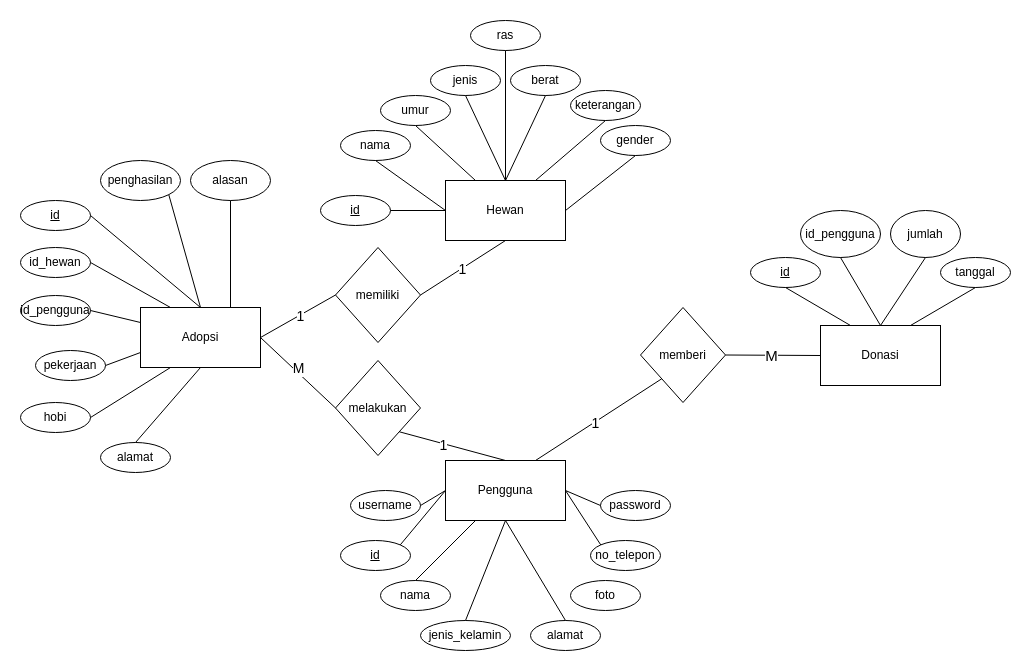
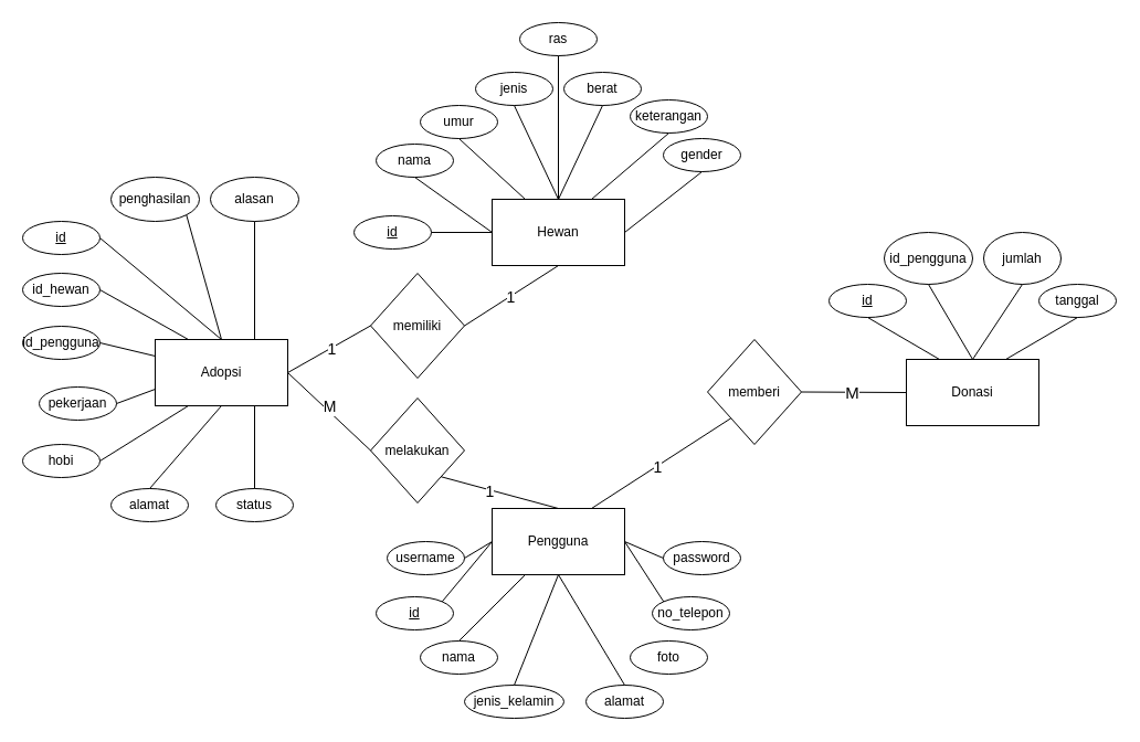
  <mxCell id="0" />
  <mxCell id="1" parent="0" />
  <mxCell id="2" value="Hewan" style="rounded=0;whiteSpace=wrap;html=1;" vertex="1" parent="1"><mxGeometry x="445" y="180" width="120" height="60" as="geometry" /></mxCell>
  <mxCell id="3" value="Pengguna" style="rounded=0;whiteSpace=wrap;html=1;" vertex="1" parent="1"><mxGeometry x="445" y="460" width="120" height="60" as="geometry" /></mxCell>
  <mxCell id="4" value="nama" style="ellipse;whiteSpace=wrap;html=1;" vertex="1" parent="1"><mxGeometry x="340" y="130" width="70" height="30" as="geometry" /></mxCell>
  <mxCell id="5" value="ras" style="ellipse;whiteSpace=wrap;html=1;" vertex="1" parent="1"><mxGeometry x="470" y="20" width="70" height="30" as="geometry" /></mxCell>
  <mxCell id="6" value="jenis" style="ellipse;whiteSpace=wrap;html=1;" vertex="1" parent="1"><mxGeometry x="430" y="65" width="70" height="30" as="geometry" /></mxCell>
  <mxCell id="7" value="umur" style="ellipse;whiteSpace=wrap;html=1;" vertex="1" parent="1"><mxGeometry x="380" y="95" width="70" height="30" as="geometry" /></mxCell>
  <mxCell id="8" value="gender" style="ellipse;whiteSpace=wrap;html=1;" vertex="1" parent="1"><mxGeometry x="600" y="125" width="70" height="30" as="geometry" /></mxCell>
  <mxCell id="9" value="berat" style="ellipse;whiteSpace=wrap;html=1;" vertex="1" parent="1"><mxGeometry x="510" y="65" width="70" height="30" as="geometry" /></mxCell>
  <mxCell id="10" value="keterangan" style="ellipse;whiteSpace=wrap;html=1;" vertex="1" parent="1"><mxGeometry x="570" y="90" width="70" height="30" as="geometry" /></mxCell>
  <mxCell id="11" value="" style="endArrow=none;html=1;rounded=0;entryX=0.5;entryY=1;entryDx=0;entryDy=0;exitX=0;exitY=0.5;exitDx=0;exitDy=0;" edge="1" parent="1" source="2" target="4"><mxGeometry width="50" height="50" relative="1" as="geometry"><mxPoint x="360" y="220" as="sourcePoint" /><mxPoint x="410" y="170" as="targetPoint" /></mxGeometry></mxCell>
  <mxCell id="12" value="" style="endArrow=none;html=1;rounded=0;entryX=0.5;entryY=1;entryDx=0;entryDy=0;exitX=0.25;exitY=0;exitDx=0;exitDy=0;" edge="1" parent="1" source="2" target="7"><mxGeometry width="50" height="50" relative="1" as="geometry"><mxPoint x="450" y="160" as="sourcePoint" /><mxPoint x="500" y="110" as="targetPoint" /></mxGeometry></mxCell>
  <mxCell id="13" value="" style="endArrow=none;html=1;rounded=0;entryX=0.5;entryY=1;entryDx=0;entryDy=0;exitX=0.5;exitY=0;exitDx=0;exitDy=0;" edge="1" parent="1" source="2" target="6"><mxGeometry width="50" height="50" relative="1" as="geometry"><mxPoint x="485" y="190" as="sourcePoint" /><mxPoint x="425" y="135" as="targetPoint" /></mxGeometry></mxCell>
  <mxCell id="14" value="" style="endArrow=none;html=1;rounded=0;entryX=0.5;entryY=1;entryDx=0;entryDy=0;exitX=0.5;exitY=0;exitDx=0;exitDy=0;" edge="1" parent="1" source="2" target="5"><mxGeometry width="50" height="50" relative="1" as="geometry"><mxPoint x="515" y="190" as="sourcePoint" /><mxPoint x="475" y="105" as="targetPoint" /></mxGeometry></mxCell>
  <mxCell id="15" value="" style="endArrow=none;html=1;rounded=0;entryX=0.5;entryY=1;entryDx=0;entryDy=0;exitX=0.5;exitY=0;exitDx=0;exitDy=0;" edge="1" parent="1" source="2" target="9"><mxGeometry width="50" height="50" relative="1" as="geometry"><mxPoint x="515" y="190" as="sourcePoint" /><mxPoint x="515" y="60" as="targetPoint" /></mxGeometry></mxCell>
  <mxCell id="16" value="" style="endArrow=none;html=1;rounded=0;entryX=0.5;entryY=1;entryDx=0;entryDy=0;exitX=0.75;exitY=0;exitDx=0;exitDy=0;" edge="1" parent="1" source="2" target="10"><mxGeometry width="50" height="50" relative="1" as="geometry"><mxPoint x="515" y="190" as="sourcePoint" /><mxPoint x="555" y="105" as="targetPoint" /></mxGeometry></mxCell>
  <mxCell id="17" value="" style="endArrow=none;html=1;rounded=0;entryX=0.5;entryY=1;entryDx=0;entryDy=0;exitX=1;exitY=0.5;exitDx=0;exitDy=0;" edge="1" parent="1" source="2" target="8"><mxGeometry width="50" height="50" relative="1" as="geometry"><mxPoint x="545" y="190" as="sourcePoint" /><mxPoint x="615" y="130" as="targetPoint" /></mxGeometry></mxCell>
  <mxCell id="18" value="&lt;u&gt;id&lt;/u&gt;" style="ellipse;whiteSpace=wrap;html=1;" vertex="1" parent="1"><mxGeometry x="320" y="195" width="70" height="30" as="geometry" /></mxCell>
  <mxCell id="19" value="" style="endArrow=none;html=1;rounded=0;entryX=0;entryY=0.5;entryDx=0;entryDy=0;exitX=1;exitY=0.5;exitDx=0;exitDy=0;" edge="1" parent="1" source="18" target="2"><mxGeometry width="50" height="50" relative="1" as="geometry"><mxPoint x="340" y="270" as="sourcePoint" /><mxPoint x="390" y="220" as="targetPoint" /></mxGeometry></mxCell>
  <mxCell id="20" value="&lt;u&gt;id&lt;/u&gt;" style="ellipse;whiteSpace=wrap;html=1;" vertex="1" parent="1"><mxGeometry x="340" y="540" width="70" height="30" as="geometry" /></mxCell>
  <mxCell id="21" value="nama" style="ellipse;whiteSpace=wrap;html=1;" vertex="1" parent="1"><mxGeometry x="380" y="580" width="70" height="30" as="geometry" /></mxCell>
  <mxCell id="22" value="jenis_kelamin" style="ellipse;whiteSpace=wrap;html=1;" vertex="1" parent="1"><mxGeometry x="420" y="620" width="90" height="30" as="geometry" /></mxCell>
  <mxCell id="23" value="alamat" style="ellipse;whiteSpace=wrap;html=1;" vertex="1" parent="1"><mxGeometry x="530" y="620" width="70" height="30" as="geometry" /></mxCell>
  <mxCell id="24" value="no_telepon" style="ellipse;whiteSpace=wrap;html=1;" vertex="1" parent="1"><mxGeometry x="590" y="540" width="70" height="30" as="geometry" /></mxCell>
  <mxCell id="25" value="foto" style="ellipse;whiteSpace=wrap;html=1;" vertex="1" parent="1"><mxGeometry x="570" y="580" width="70" height="30" as="geometry" /></mxCell>
  <mxCell id="26" value="username" style="ellipse;whiteSpace=wrap;html=1;" vertex="1" parent="1"><mxGeometry x="350" y="490" width="70" height="30" as="geometry" /></mxCell>
  <mxCell id="27" value="password" style="ellipse;whiteSpace=wrap;html=1;" vertex="1" parent="1"><mxGeometry x="600" y="490" width="70" height="30" as="geometry" /></mxCell>
  <mxCell id="28" value="" style="endArrow=none;html=1;rounded=0;entryX=0;entryY=0.5;entryDx=0;entryDy=0;exitX=1;exitY=0.5;exitDx=0;exitDy=0;" edge="1" parent="1" source="26" target="3"><mxGeometry width="50" height="50" relative="1" as="geometry"><mxPoint x="310" y="480" as="sourcePoint" /><mxPoint x="360" y="430" as="targetPoint" /></mxGeometry></mxCell>
  <mxCell id="29" value="" style="endArrow=none;html=1;rounded=0;entryX=1;entryY=0.5;entryDx=0;entryDy=0;exitX=0;exitY=0.5;exitDx=0;exitDy=0;" edge="1" parent="1" source="27" target="3"><mxGeometry width="50" height="50" relative="1" as="geometry"><mxPoint x="430" y="515" as="sourcePoint" /><mxPoint x="455" y="500" as="targetPoint" /></mxGeometry></mxCell>
  <mxCell id="30" value="" style="endArrow=none;html=1;rounded=0;entryX=1;entryY=0.5;entryDx=0;entryDy=0;exitX=0;exitY=0;exitDx=0;exitDy=0;" edge="1" parent="1" source="24" target="3"><mxGeometry width="50" height="50" relative="1" as="geometry"><mxPoint x="610" y="515" as="sourcePoint" /><mxPoint x="575" y="500" as="targetPoint" /></mxGeometry></mxCell>
  <mxCell id="31" value="" style="endArrow=none;html=1;rounded=0;entryX=0;entryY=0.5;entryDx=0;entryDy=0;exitX=1;exitY=0;exitDx=0;exitDy=0;" edge="1" parent="1" source="20" target="3"><mxGeometry width="50" height="50" relative="1" as="geometry"><mxPoint x="610" y="554" as="sourcePoint" /><mxPoint x="575" y="500" as="targetPoint" /></mxGeometry></mxCell>
  <mxCell id="32" value="" style="endArrow=none;html=1;rounded=0;entryX=0.25;entryY=1;entryDx=0;entryDy=0;exitX=0.5;exitY=0;exitDx=0;exitDy=0;" edge="1" parent="1" source="21" target="3"><mxGeometry width="50" height="50" relative="1" as="geometry"><mxPoint x="410" y="554" as="sourcePoint" /><mxPoint x="455" y="500" as="targetPoint" /></mxGeometry></mxCell>
  <mxCell id="33" value="" style="endArrow=none;html=1;rounded=0;entryX=0.5;entryY=1;entryDx=0;entryDy=0;exitX=0.5;exitY=0;exitDx=0;exitDy=0;" edge="1" parent="1" source="22" target="3"><mxGeometry width="50" height="50" relative="1" as="geometry"><mxPoint x="615" y="590" as="sourcePoint" /><mxPoint x="545" y="530" as="targetPoint" /></mxGeometry></mxCell>
  <mxCell id="34" value="" style="endArrow=none;html=1;rounded=0;entryX=0.5;entryY=1;entryDx=0;entryDy=0;exitX=0.5;exitY=0;exitDx=0;exitDy=0;" edge="1" parent="1" source="23" target="3"><mxGeometry width="50" height="50" relative="1" as="geometry"><mxPoint x="475" y="630" as="sourcePoint" /><mxPoint x="515" y="530" as="targetPoint" /></mxGeometry></mxCell>
  <mxCell id="35" value="memiliki" style="rhombus;whiteSpace=wrap;html=1;" vertex="1" parent="1"><mxGeometry x="335" y="247" width="85" height="95" as="geometry" /></mxCell>
  <mxCell id="36" value="Donasi" style="rounded=0;whiteSpace=wrap;html=1;" vertex="1" parent="1"><mxGeometry x="820" y="325" width="120" height="60" as="geometry" /></mxCell>
  <mxCell id="37" value="Adopsi" style="rounded=0;whiteSpace=wrap;html=1;" vertex="1" parent="1"><mxGeometry x="140" y="307" width="120" height="60" as="geometry" /></mxCell>
  <mxCell id="38" value="&lt;u&gt;id&lt;/u&gt;" style="ellipse;whiteSpace=wrap;html=1;" vertex="1" parent="1"><mxGeometry x="750" y="257" width="70" height="30" as="geometry" /></mxCell>
  <mxCell id="39" value="id_pengguna" style="ellipse;whiteSpace=wrap;html=1;" vertex="1" parent="1"><mxGeometry x="800" y="210" width="80" height="47" as="geometry" /></mxCell>
  <mxCell id="40" value="jumlah" style="ellipse;whiteSpace=wrap;html=1;" vertex="1" parent="1"><mxGeometry x="890" y="210" width="70" height="47" as="geometry" /></mxCell>
  <mxCell id="41" value="tanggal" style="ellipse;whiteSpace=wrap;html=1;" vertex="1" parent="1"><mxGeometry x="940" y="257" width="70" height="30" as="geometry" /></mxCell>
  <mxCell id="42" value="" style="endArrow=none;html=1;rounded=0;entryX=0.5;entryY=1;entryDx=0;entryDy=0;exitX=0.25;exitY=0;exitDx=0;exitDy=0;" edge="1" parent="1" source="36" target="38"><mxGeometry width="50" height="50" relative="1" as="geometry"><mxPoint x="750" y="367" as="sourcePoint" /><mxPoint x="800" y="317" as="targetPoint" /></mxGeometry></mxCell>
  <mxCell id="43" value="" style="endArrow=none;html=1;rounded=0;entryX=0.5;entryY=1;entryDx=0;entryDy=0;exitX=0.5;exitY=0;exitDx=0;exitDy=0;" edge="1" parent="1" source="36" target="39"><mxGeometry width="50" height="50" relative="1" as="geometry"><mxPoint x="860" y="335" as="sourcePoint" /><mxPoint x="795" y="297" as="targetPoint" /></mxGeometry></mxCell>
  <mxCell id="44" value="" style="endArrow=none;html=1;rounded=0;entryX=0.5;entryY=1;entryDx=0;entryDy=0;exitX=0.5;exitY=0;exitDx=0;exitDy=0;" edge="1" parent="1" source="36" target="40"><mxGeometry width="50" height="50" relative="1" as="geometry"><mxPoint x="890" y="335" as="sourcePoint" /><mxPoint x="855" y="267" as="targetPoint" /></mxGeometry></mxCell>
  <mxCell id="45" value="" style="endArrow=none;html=1;rounded=0;entryX=0.5;entryY=1;entryDx=0;entryDy=0;exitX=0.75;exitY=0;exitDx=0;exitDy=0;" edge="1" parent="1" source="36" target="41"><mxGeometry width="50" height="50" relative="1" as="geometry"><mxPoint x="890" y="335" as="sourcePoint" /><mxPoint x="935" y="267" as="targetPoint" /></mxGeometry></mxCell>
  <mxCell id="46" value="memberi" style="rhombus;whiteSpace=wrap;html=1;" vertex="1" parent="1"><mxGeometry x="640" y="307" width="85" height="95" as="geometry" /></mxCell>
  <mxCell id="47" value="" style="endArrow=none;html=1;rounded=0;entryX=0.5;entryY=1;entryDx=0;entryDy=0;exitX=1;exitY=0.5;exitDx=0;exitDy=0;" edge="1" parent="1" source="35" target="2"><mxGeometry width="50" height="50" relative="1" as="geometry"><mxPoint x="480" y="300" as="sourcePoint" /><mxPoint x="530" y="250" as="targetPoint" /></mxGeometry></mxCell>
  <mxCell id="48" value="1" style="edgeLabel;html=1;align=center;verticalAlign=middle;resizable=0;points=[];fontSize=14;" vertex="1" connectable="0" parent="47"><mxGeometry x="-0.021" y="-1" relative="1" as="geometry"><mxPoint as="offset" /></mxGeometry></mxCell>
  <mxCell id="49" value="" style="endArrow=none;html=1;rounded=0;entryX=0;entryY=0.5;entryDx=0;entryDy=0;exitX=1;exitY=0.5;exitDx=0;exitDy=0;" edge="1" parent="1" source="46" target="36"><mxGeometry width="50" height="50" relative="1" as="geometry"><mxPoint x="750" y="390" as="sourcePoint" /><mxPoint x="800" y="340" as="targetPoint" /></mxGeometry></mxCell>
  <mxCell id="50" value="M" style="edgeLabel;html=1;align=center;verticalAlign=middle;resizable=0;points=[];fontSize=15;" vertex="1" connectable="0" parent="49"><mxGeometry x="-0.03" relative="1" as="geometry"><mxPoint as="offset" /></mxGeometry></mxCell>
  <mxCell id="51" value="" style="endArrow=none;html=1;rounded=0;entryX=0.75;entryY=0;entryDx=0;entryDy=0;exitX=0;exitY=1;exitDx=0;exitDy=0;" edge="1" parent="1" source="46" target="3"><mxGeometry width="50" height="50" relative="1" as="geometry"><mxPoint x="420" y="320" as="sourcePoint" /><mxPoint x="470" y="270" as="targetPoint" /></mxGeometry></mxCell>
  <mxCell id="52" value="1" style="edgeLabel;html=1;align=center;verticalAlign=middle;resizable=0;points=[];fontSize=14;" vertex="1" connectable="0" parent="51"><mxGeometry x="0.059" y="1" relative="1" as="geometry"><mxPoint as="offset" /></mxGeometry></mxCell>
  <mxCell id="53" value="melakukan" style="rhombus;whiteSpace=wrap;html=1;" vertex="1" parent="1"><mxGeometry x="335" y="360" width="85" height="95" as="geometry" /></mxCell>
  <mxCell id="54" value="" style="endArrow=none;html=1;rounded=0;entryX=1;entryY=1;entryDx=0;entryDy=0;exitX=0.5;exitY=0;exitDx=0;exitDy=0;fontSize=14;" edge="1" parent="1" source="3" target="53"><mxGeometry width="50" height="50" relative="1" as="geometry"><mxPoint x="380" y="480" as="sourcePoint" /><mxPoint x="430" y="430" as="targetPoint" /></mxGeometry></mxCell>
  <mxCell id="55" value="1" style="edgeLabel;html=1;align=center;verticalAlign=middle;resizable=0;points=[];fontSize=14;" vertex="1" connectable="0" parent="54"><mxGeometry x="0.165" y="1" relative="1" as="geometry"><mxPoint as="offset" /></mxGeometry></mxCell>
  <mxCell id="56" value="" style="endArrow=none;html=1;rounded=0;entryX=0;entryY=0.5;entryDx=0;entryDy=0;exitX=1;exitY=0.5;exitDx=0;exitDy=0;" edge="1" parent="1" source="37" target="53"><mxGeometry width="50" height="50" relative="1" as="geometry"><mxPoint x="260" y="337" as="sourcePoint" /><mxPoint x="330.711" y="337" as="targetPoint" /></mxGeometry></mxCell>
  <mxCell id="57" value="M" style="edgeLabel;html=1;align=center;verticalAlign=middle;resizable=0;points=[];fontSize=14;" vertex="1" connectable="0" parent="56"><mxGeometry x="-0.076" y="3" relative="1" as="geometry"><mxPoint as="offset" /></mxGeometry></mxCell>
  <mxCell id="58" value="&lt;u&gt;id&lt;/u&gt;" style="ellipse;whiteSpace=wrap;html=1;" vertex="1" parent="1"><mxGeometry x="20" y="200" width="70" height="30" as="geometry" /></mxCell>
  <mxCell id="59" value="id_hewan" style="ellipse;whiteSpace=wrap;html=1;" vertex="1" parent="1"><mxGeometry x="20" y="247" width="70" height="30" as="geometry" /></mxCell>
  <mxCell id="60" value="id_pengguna" style="ellipse;whiteSpace=wrap;html=1;" vertex="1" parent="1"><mxGeometry x="20" y="295" width="70" height="30" as="geometry" /></mxCell>
  <mxCell id="61" value="pekerjaan" style="ellipse;whiteSpace=wrap;html=1;" vertex="1" parent="1"><mxGeometry x="35" y="350" width="70" height="30" as="geometry" /></mxCell>
  <mxCell id="62" value="hobi" style="ellipse;whiteSpace=wrap;html=1;" vertex="1" parent="1"><mxGeometry x="20" y="402" width="70" height="30" as="geometry" /></mxCell>
  <mxCell id="63" value="penghasilan" style="ellipse;whiteSpace=wrap;html=1;" vertex="1" parent="1"><mxGeometry x="100" y="160" width="80" height="40" as="geometry" /></mxCell>
  <mxCell id="64" value="alamat" style="ellipse;whiteSpace=wrap;html=1;" vertex="1" parent="1"><mxGeometry x="100" y="442" width="70" height="30" as="geometry" /></mxCell>
  <mxCell id="65" value="alasan" style="ellipse;whiteSpace=wrap;html=1;" vertex="1" parent="1"><mxGeometry x="190" y="160" width="80" height="40" as="geometry" /></mxCell>
+ <mxCell id="66" value="status" style="ellipse;whiteSpace=wrap;html=1;" vertex="1" parent="1"><mxGeometry x="195" y="442" width="70" height="30" as="geometry" /></mxCell>
  <mxCell id="67" value="" style="endArrow=none;html=1;rounded=0;entryX=1;entryY=0.5;entryDx=0;entryDy=0;exitX=0.25;exitY=0;exitDx=0;exitDy=0;" edge="1" parent="1" source="37" target="59"><mxGeometry width="50" height="50" relative="1" as="geometry"><mxPoint x="130" y="320" as="sourcePoint" /><mxPoint x="180" y="270" as="targetPoint" /></mxGeometry></mxCell>
  <mxCell id="68" value="" style="endArrow=none;html=1;rounded=0;entryX=1;entryY=0.5;entryDx=0;entryDy=0;exitX=0;exitY=0.25;exitDx=0;exitDy=0;" edge="1" parent="1" source="37" target="60"><mxGeometry width="50" height="50" relative="1" as="geometry"><mxPoint x="180" y="317" as="sourcePoint" /><mxPoint x="100" y="272" as="targetPoint" /></mxGeometry></mxCell>
  <mxCell id="69" value="" style="endArrow=none;html=1;rounded=0;entryX=1;entryY=0.5;entryDx=0;entryDy=0;exitX=0;exitY=0.75;exitDx=0;exitDy=0;" edge="1" parent="1" source="37" target="61"><mxGeometry width="50" height="50" relative="1" as="geometry"><mxPoint x="150" y="332" as="sourcePoint" /><mxPoint x="100" y="320" as="targetPoint" /></mxGeometry></mxCell>
  <mxCell id="70" value="" style="endArrow=none;html=1;rounded=0;entryX=0.25;entryY=1;entryDx=0;entryDy=0;exitX=1;exitY=0.5;exitDx=0;exitDy=0;" edge="1" parent="1" source="62" target="37"><mxGeometry width="50" height="50" relative="1" as="geometry"><mxPoint x="130" y="420" as="sourcePoint" /><mxPoint x="180" y="370" as="targetPoint" /></mxGeometry></mxCell>
  <mxCell id="71" value="" style="endArrow=none;html=1;rounded=0;entryX=0.5;entryY=1;entryDx=0;entryDy=0;exitX=0.5;exitY=0;exitDx=0;exitDy=0;" edge="1" parent="1" source="64" target="37"><mxGeometry width="50" height="50" relative="1" as="geometry"><mxPoint x="100" y="427" as="sourcePoint" /><mxPoint x="180" y="377" as="targetPoint" /></mxGeometry></mxCell>
+ <mxCell id="72" value="" style="endArrow=none;html=1;rounded=0;entryX=0.75;entryY=1;entryDx=0;entryDy=0;exitX=0.5;exitY=0;exitDx=0;exitDy=0;" edge="1" parent="1" source="66" target="37"><mxGeometry width="50" height="50" relative="1" as="geometry"><mxPoint x="145" y="452" as="sourcePoint" /><mxPoint x="210" y="377" as="targetPoint" /></mxGeometry></mxCell>
  <mxCell id="73" value="" style="endArrow=none;html=1;rounded=0;entryX=0.5;entryY=1;entryDx=0;entryDy=0;exitX=0.75;exitY=0;exitDx=0;exitDy=0;" edge="1" parent="1" source="37" target="65"><mxGeometry width="50" height="50" relative="1" as="geometry"><mxPoint x="230" y="310" as="sourcePoint" /><mxPoint x="240" y="377" as="targetPoint" /></mxGeometry></mxCell>
  <mxCell id="74" value="" style="endArrow=none;html=1;rounded=0;entryX=1;entryY=0.5;entryDx=0;entryDy=0;exitX=0.5;exitY=0;exitDx=0;exitDy=0;" edge="1" parent="1" source="37" target="58"><mxGeometry width="50" height="50" relative="1" as="geometry"><mxPoint x="240" y="317" as="sourcePoint" /><mxPoint x="240" y="210" as="targetPoint" /></mxGeometry></mxCell>
  <mxCell id="75" value="" style="endArrow=none;html=1;rounded=0;entryX=1;entryY=1;entryDx=0;entryDy=0;exitX=0.5;exitY=0;exitDx=0;exitDy=0;" edge="1" parent="1" source="37" target="63"><mxGeometry width="50" height="50" relative="1" as="geometry"><mxPoint x="210" y="317" as="sourcePoint" /><mxPoint x="100" y="225" as="targetPoint" /></mxGeometry></mxCell>
  <mxCell id="76" value="" style="endArrow=none;html=1;rounded=0;entryX=0;entryY=0.5;entryDx=0;entryDy=0;exitX=1;exitY=0.5;exitDx=0;exitDy=0;" edge="1" parent="1" source="37" target="35"><mxGeometry width="50" height="50" relative="1" as="geometry"><mxPoint x="430" y="305" as="sourcePoint" /><mxPoint x="515" y="250" as="targetPoint" /></mxGeometry></mxCell>
  <mxCell id="77" value="1" style="edgeLabel;html=1;align=center;verticalAlign=middle;resizable=0;points=[];fontSize=14;" vertex="1" connectable="0" parent="76"><mxGeometry x="0.036" y="-1" relative="1" as="geometry"><mxPoint as="offset" /></mxGeometry></mxCell>
